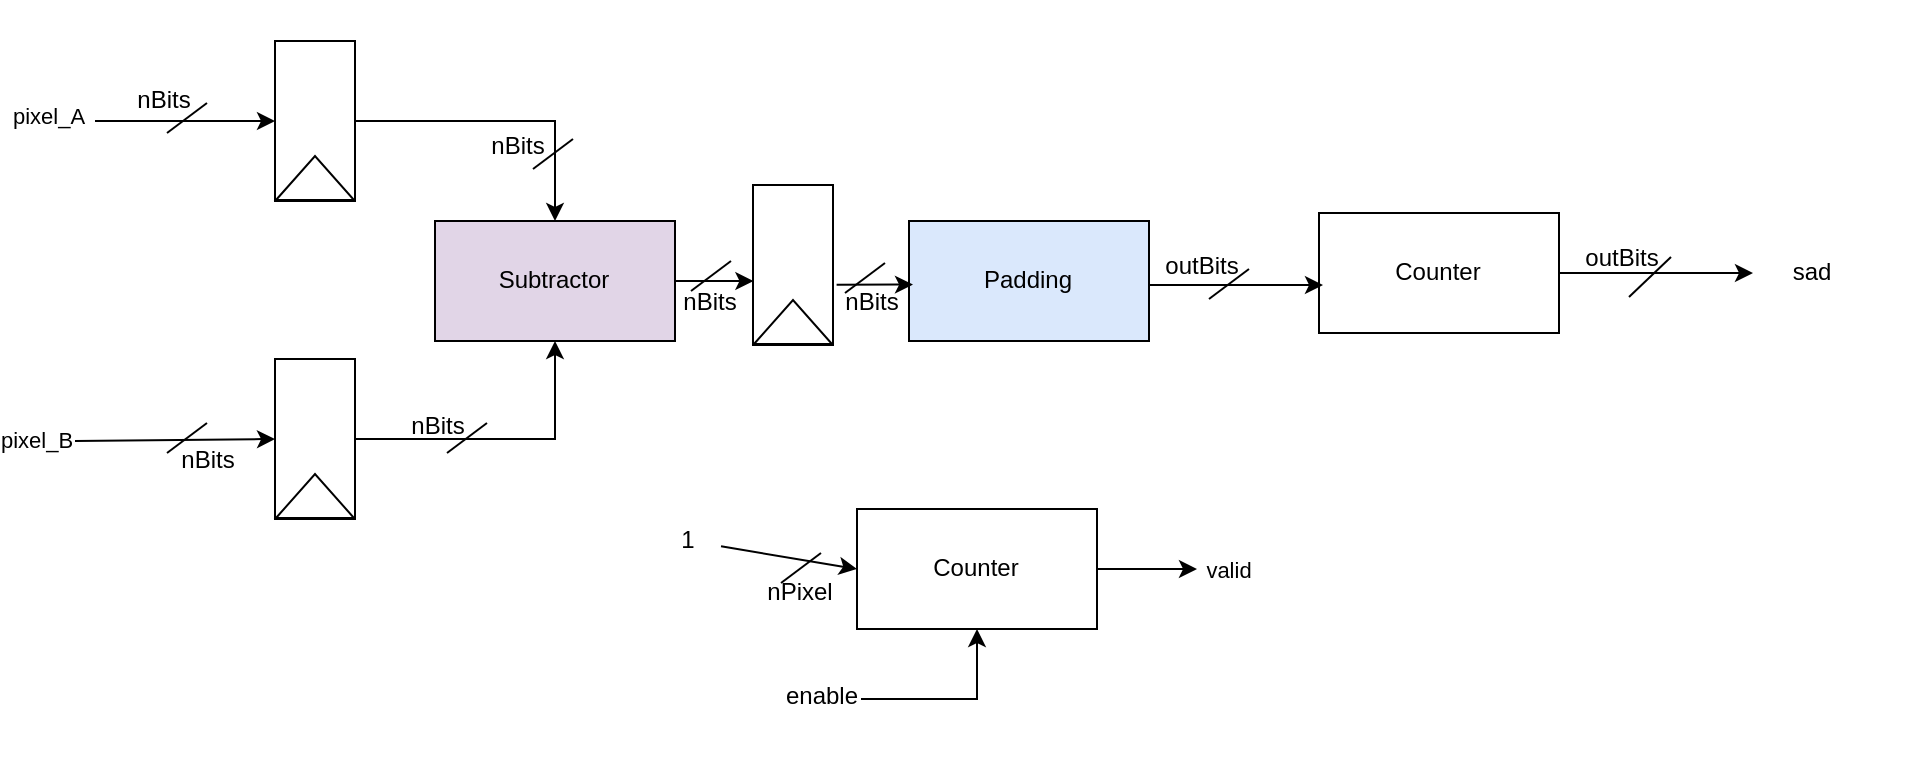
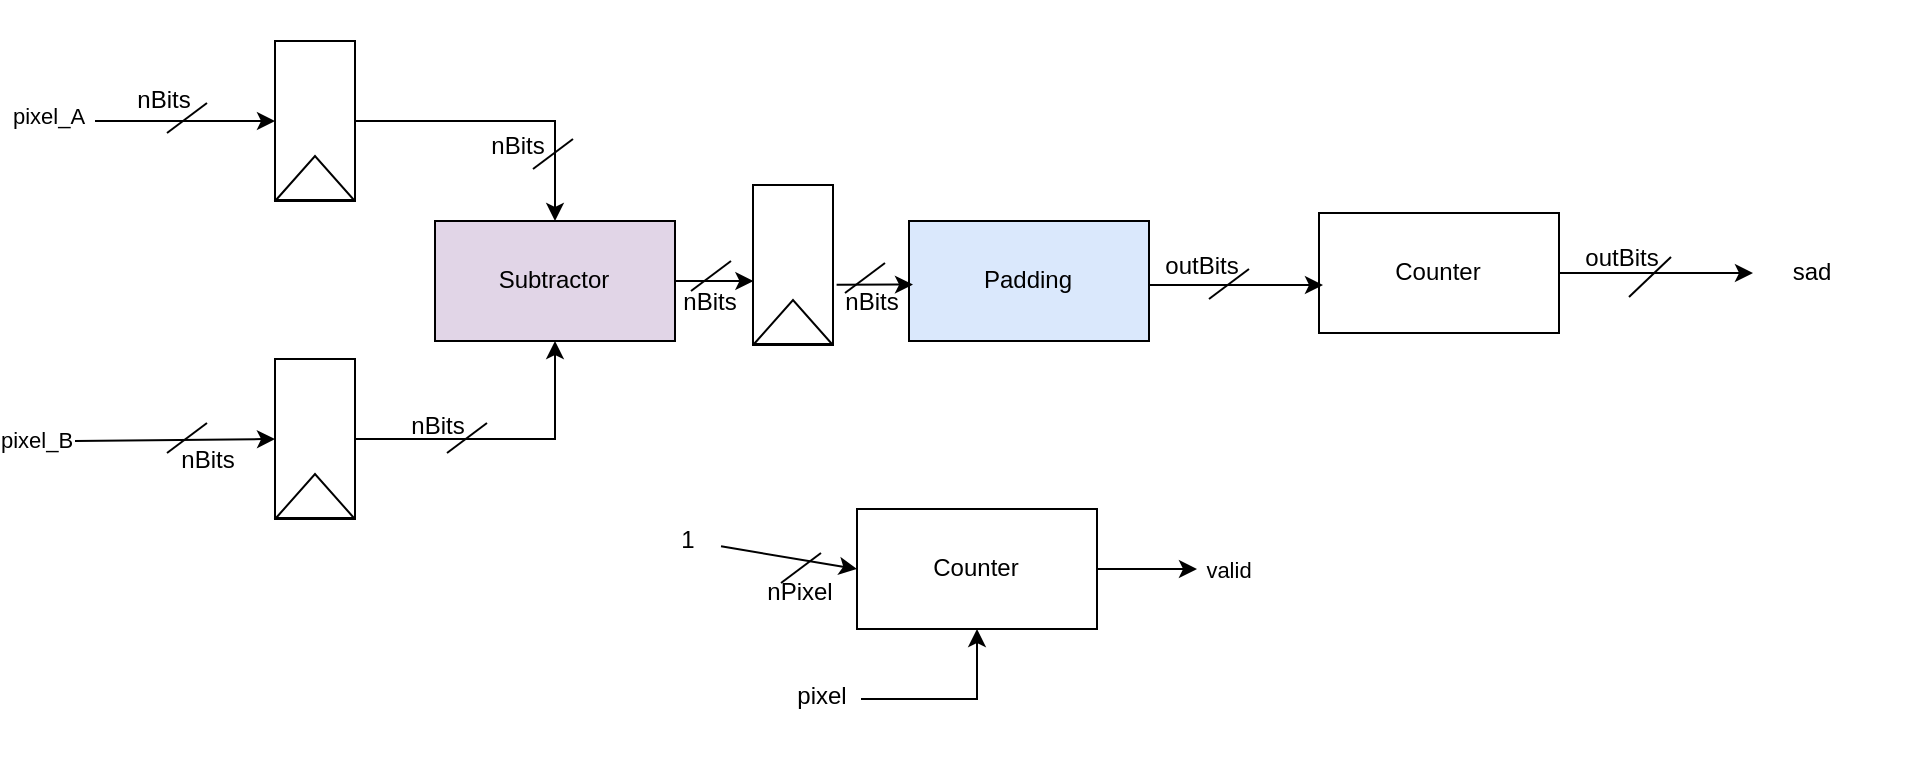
  <mxCell id="0" />
  <mxCell id="1" parent="0" />
  <mxCell id="2" style="edgeStyle=orthogonalEdgeStyle;rounded=0;orthogonalLoop=1;jettySize=auto;html=1;entryX=0.5;entryY=0;entryDx=0;entryDy=0;" parent="1" source="3" target="6" edge="1"><mxGeometry relative="1" as="geometry" /></mxCell>
  <mxCell id="3" value="" style="rounded=0;whiteSpace=wrap;html=1;" parent="1" vertex="1"><mxGeometry x="120" y="20" width="40" height="80" as="geometry" /></mxCell>
  <mxCell id="4" style="edgeStyle=orthogonalEdgeStyle;rounded=0;orthogonalLoop=1;jettySize=auto;html=1;exitX=1;exitY=0.5;exitDx=0;exitDy=0;entryX=0.5;entryY=1;entryDx=0;entryDy=0;" parent="1" source="42" target="6" edge="1"><mxGeometry relative="1" as="geometry"><mxPoint x="160" y="220" as="sourcePoint" /></mxGeometry></mxCell>
  <mxCell id="5" style="edgeStyle=orthogonalEdgeStyle;rounded=0;orthogonalLoop=1;jettySize=auto;html=1;exitX=1;exitY=0.5;exitDx=0;exitDy=0;entryX=0.005;entryY=0.6;entryDx=0;entryDy=0;entryPerimeter=0;" parent="1" source="6" target="44" edge="1"><mxGeometry relative="1" as="geometry" /></mxCell>
  <mxCell id="6" value="Subtractor" style="rounded=0;whiteSpace=wrap;html=1;fillColor=#e1d5e7;" parent="1" vertex="1"><mxGeometry x="200" y="110" width="120" height="60" as="geometry" /></mxCell>
  <mxCell id="7" value="Counter" style="rounded=0;whiteSpace=wrap;html=1;" parent="1" vertex="1"><mxGeometry x="642" y="106" width="120" height="60" as="geometry" /></mxCell>
  <mxCell id="8" value="" style="endArrow=none;html=1;rounded=0;" parent="1" edge="1"><mxGeometry width="50" height="50" relative="1" as="geometry"><mxPoint x="66" y="66" as="sourcePoint" /><mxPoint x="86" y="51" as="targetPoint" /></mxGeometry></mxCell>
  <mxCell id="9" value="nBits" style="text;html=1;strokeColor=none;fillColor=none;align=center;verticalAlign=middle;whiteSpace=wrap;rounded=0;" parent="1" vertex="1"><mxGeometry x="35" y="35" width="60" height="30" as="geometry" /></mxCell>
  <mxCell id="10" value="" style="endArrow=none;html=1;rounded=0;" parent="1" edge="1"><mxGeometry width="50" height="50" relative="1" as="geometry"><mxPoint x="66" y="226" as="sourcePoint" /><mxPoint x="86" y="211" as="targetPoint" /></mxGeometry></mxCell>
  <mxCell id="11" value="" style="endArrow=none;html=1;rounded=0;" parent="1" edge="1"><mxGeometry width="50" height="50" relative="1" as="geometry"><mxPoint x="249" y="84" as="sourcePoint" /><mxPoint x="269" y="69" as="targetPoint" /></mxGeometry></mxCell>
  <mxCell id="12" value="" style="endArrow=none;html=1;rounded=0;" parent="1" edge="1"><mxGeometry width="50" height="50" relative="1" as="geometry"><mxPoint x="206" y="226" as="sourcePoint" /><mxPoint x="226" y="211" as="targetPoint" /></mxGeometry></mxCell>
  <mxCell id="13" style="edgeStyle=orthogonalEdgeStyle;rounded=0;orthogonalLoop=1;jettySize=auto;html=1;exitX=1;exitY=0.5;exitDx=0;exitDy=0;" parent="1" source="14" edge="1"><mxGeometry relative="1" as="geometry"><mxPoint x="644" y="142" as="targetPoint" /><Array as="points"><mxPoint x="557" y="142" /></Array></mxGeometry></mxCell>
  <mxCell id="14" value="Padding" style="rounded=0;whiteSpace=wrap;html=1;fillColor=#dae8fc;" parent="1" vertex="1"><mxGeometry x="437" y="110" width="120" height="60" as="geometry" /></mxCell>
  <mxCell id="15" value="" style="endArrow=none;html=1;rounded=0;" parent="1" edge="1"><mxGeometry width="50" height="50" relative="1" as="geometry"><mxPoint x="328" y="145" as="sourcePoint" /><mxPoint x="348" y="130" as="targetPoint" /></mxGeometry></mxCell>
  <mxCell id="16" value="sad" style="text;html=1;strokeColor=none;fillColor=none;align=center;verticalAlign=middle;whiteSpace=wrap;rounded=0;" parent="1" vertex="1"><mxGeometry x="859" y="121" width="60" height="30" as="geometry" /></mxCell>
  <mxCell id="17" value="Counter" style="rounded=0;whiteSpace=wrap;html=1;" parent="1" vertex="1"><mxGeometry x="411" y="254" width="120" height="60" as="geometry" /></mxCell>
  <mxCell id="18" value="" style="endArrow=classic;html=1;rounded=0;exitX=1;exitY=0.5;exitDx=0;exitDy=0;" parent="1" source="17" edge="1"><mxGeometry width="50" height="50" relative="1" as="geometry"><mxPoint x="531" y="331" as="sourcePoint" /><mxPoint x="581" y="284" as="targetPoint" /><Array as="points"><mxPoint x="559" y="284" /></Array></mxGeometry></mxCell>
  <mxCell id="19" value="valid" style="edgeLabel;html=1;align=center;verticalAlign=middle;resizable=0;points=[];" parent="18" vertex="1" connectable="0"><mxGeometry x="0.329" y="-1" relative="1" as="geometry"><mxPoint x="32" y="-1" as="offset" /></mxGeometry></mxCell>
  <mxCell id="20" value="" style="endArrow=classic;html=1;rounded=0;entryX=0;entryY=0.5;entryDx=0;entryDy=0;" parent="1" target="42" edge="1"><mxGeometry width="50" height="50" relative="1" as="geometry"><mxPoint x="20" y="220" as="sourcePoint" /><mxPoint x="120" y="220" as="targetPoint" /></mxGeometry></mxCell>
  <mxCell id="21" value="pixel_B" style="edgeLabel;html=1;align=center;verticalAlign=middle;resizable=0;points=[];" parent="20" vertex="1" connectable="0"><mxGeometry x="-0.324" y="-2" relative="1" as="geometry"><mxPoint x="-54" y="-2" as="offset" /></mxGeometry></mxCell>
  <mxCell id="22" value="" style="endArrow=classic;html=1;rounded=0;entryX=0;entryY=0.5;entryDx=0;entryDy=0;" parent="1" target="3" edge="1"><mxGeometry width="50" height="50" relative="1" as="geometry"><mxPoint x="30" y="60" as="sourcePoint" /><mxPoint x="70" y="160" as="targetPoint" /></mxGeometry></mxCell>
  <mxCell id="23" value="pixel_A" style="edgeLabel;html=1;align=center;verticalAlign=middle;resizable=0;points=[];" parent="22" vertex="1" connectable="0"><mxGeometry x="-0.804" y="3" relative="1" as="geometry"><mxPoint x="-33" as="offset" /></mxGeometry></mxCell>
  <mxCell id="24" style="edgeStyle=orthogonalEdgeStyle;rounded=0;orthogonalLoop=1;jettySize=auto;html=1;exitX=1;exitY=0.5;exitDx=0;exitDy=0;" parent="1" source="7" target="16" edge="1"><mxGeometry relative="1" as="geometry"><mxPoint x="1024" y="96" as="sourcePoint" /></mxGeometry></mxCell>
  <mxCell id="25" value="" style="endArrow=classic;html=1;rounded=0;entryX=0;entryY=0.5;entryDx=0;entryDy=0;startArrow=none;" parent="1" source="27" target="17" edge="1"><mxGeometry width="50" height="50" relative="1" as="geometry"><mxPoint x="339" y="284" as="sourcePoint" /><mxPoint x="404" y="284" as="targetPoint" /></mxGeometry></mxCell>
  <mxCell id="26" value="" style="endArrow=classic;html=1;rounded=0;entryX=0.5;entryY=1;entryDx=0;entryDy=0;" parent="1" target="17" edge="1"><mxGeometry width="50" height="50" relative="1" as="geometry"><mxPoint x="413" y="349" as="sourcePoint" /><mxPoint x="650" y="38" as="targetPoint" /><Array as="points"><mxPoint x="471" y="349" /></Array></mxGeometry></mxCell>
  <mxCell id="27" value="1" style="text;html=1;strokeColor=none;fillColor=none;align=center;verticalAlign=middle;whiteSpace=wrap;rounded=0;" parent="1" vertex="1"><mxGeometry x="311" y="255" width="32" height="30" as="geometry" /></mxCell>
- <mxCell id="28" value="enable" style="text;html=1;strokeColor=none;fillColor=none;align=center;verticalAlign=middle;whiteSpace=wrap;rounded=0;" parent="1" vertex="1"><mxGeometry x="364" y="333" width="60" height="30" as="geometry" /></mxCell>
+ <mxCell id="28" value="pixel" style="text;html=1;strokeColor=none;fillColor=none;align=center;verticalAlign=middle;whiteSpace=wrap;rounded=0;" parent="1" vertex="1"><mxGeometry x="364" y="333" width="60" height="30" as="geometry" /></mxCell>
  <mxCell id="29" value="" style="endArrow=none;html=1;rounded=0;" parent="1" edge="1"><mxGeometry width="50" height="50" relative="1" as="geometry"><mxPoint x="405" y="146" as="sourcePoint" /><mxPoint x="425" y="131" as="targetPoint" /></mxGeometry></mxCell>
  <mxCell id="30" value="" style="endArrow=none;html=1;rounded=0;" parent="1" edge="1"><mxGeometry width="50" height="50" relative="1" as="geometry"><mxPoint x="587" y="149" as="sourcePoint" /><mxPoint x="607" y="134" as="targetPoint" /></mxGeometry></mxCell>
  <mxCell id="31" value="" style="endArrow=none;html=1;rounded=0;startArrow=none;" parent="1" edge="1"><mxGeometry width="50" height="50" relative="1" as="geometry"><mxPoint x="818" y="128" as="sourcePoint" /><mxPoint x="797" y="148" as="targetPoint" /></mxGeometry></mxCell>
  <mxCell id="32" value="" style="endArrow=none;html=1;rounded=0;" parent="1" edge="1"><mxGeometry width="50" height="50" relative="1" as="geometry"><mxPoint x="373" y="291" as="sourcePoint" /><mxPoint x="393" y="276" as="targetPoint" /></mxGeometry></mxCell>
  <mxCell id="33" value="nPixel" style="text;html=1;strokeColor=none;fillColor=none;align=center;verticalAlign=middle;whiteSpace=wrap;rounded=0;" parent="1" vertex="1"><mxGeometry x="353" y="281" width="60" height="30" as="geometry" /></mxCell>
  <mxCell id="34" value="nBits" style="text;html=1;strokeColor=none;fillColor=none;align=center;verticalAlign=middle;whiteSpace=wrap;rounded=0;" parent="1" vertex="1"><mxGeometry x="57" y="215" width="60" height="30" as="geometry" /></mxCell>
  <mxCell id="35" value="nBits" style="text;html=1;strokeColor=none;fillColor=none;align=center;verticalAlign=middle;whiteSpace=wrap;rounded=0;" parent="1" vertex="1"><mxGeometry x="212" y="58" width="60" height="30" as="geometry" /></mxCell>
  <mxCell id="36" value="nBits" style="text;html=1;strokeColor=none;fillColor=none;align=center;verticalAlign=middle;whiteSpace=wrap;rounded=0;" parent="1" vertex="1"><mxGeometry x="172" y="198" width="60" height="30" as="geometry" /></mxCell>
  <mxCell id="37" value="nBits" style="text;html=1;strokeColor=none;fillColor=none;align=center;verticalAlign=middle;whiteSpace=wrap;rounded=0;" parent="1" vertex="1"><mxGeometry x="308" y="136" width="60" height="30" as="geometry" /></mxCell>
  <mxCell id="38" value="nBits" style="text;html=1;strokeColor=none;fillColor=none;align=center;verticalAlign=middle;whiteSpace=wrap;rounded=0;" parent="1" vertex="1"><mxGeometry x="389" y="136" width="60" height="30" as="geometry" /></mxCell>
  <mxCell id="39" value="outBits" style="text;html=1;strokeColor=none;fillColor=none;align=center;verticalAlign=middle;whiteSpace=wrap;rounded=0;" parent="1" vertex="1"><mxGeometry x="554" y="118" width="60" height="30" as="geometry" /></mxCell>
  <mxCell id="40" value="outBits" style="text;html=1;strokeColor=none;fillColor=none;align=center;verticalAlign=middle;whiteSpace=wrap;rounded=0;" parent="1" vertex="1"><mxGeometry x="764" y="114" width="60" height="30" as="geometry" /></mxCell>
  <mxCell id="41" value="" style="triangle;whiteSpace=wrap;html=1;rotation=-90;" parent="1" vertex="1"><mxGeometry x="129" y="69" width="22" height="39" as="geometry" /></mxCell>
  <mxCell id="42" value="" style="rounded=0;whiteSpace=wrap;html=1;" parent="1" vertex="1"><mxGeometry x="120" y="179" width="40" height="80" as="geometry" /></mxCell>
  <mxCell id="43" value="" style="triangle;whiteSpace=wrap;html=1;rotation=-90;" parent="1" vertex="1"><mxGeometry x="129" y="228" width="22" height="39" as="geometry" /></mxCell>
  <mxCell id="44" value="" style="rounded=0;whiteSpace=wrap;html=1;" parent="1" vertex="1"><mxGeometry x="359" y="92" width="40" height="80" as="geometry" /></mxCell>
  <mxCell id="45" value="" style="triangle;whiteSpace=wrap;html=1;rotation=-90;" parent="1" vertex="1"><mxGeometry x="368" y="141" width="22" height="39" as="geometry" /></mxCell>
  <mxCell id="46" style="edgeStyle=orthogonalEdgeStyle;rounded=0;orthogonalLoop=1;jettySize=auto;html=1;exitX=1.045;exitY=0.623;exitDx=0;exitDy=0;exitPerimeter=0;" parent="1" source="44" edge="1"><mxGeometry relative="1" as="geometry"><mxPoint x="439" y="142" as="targetPoint" /></mxGeometry></mxCell>
